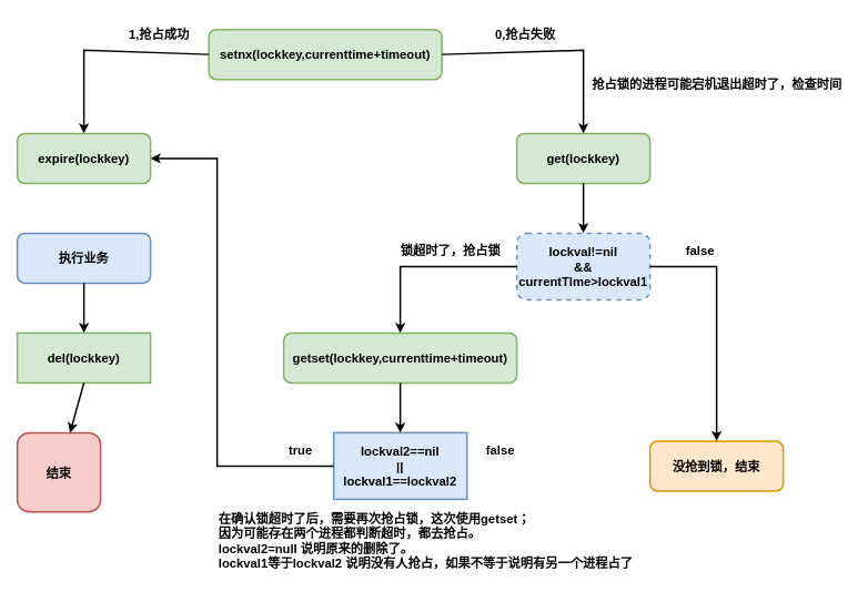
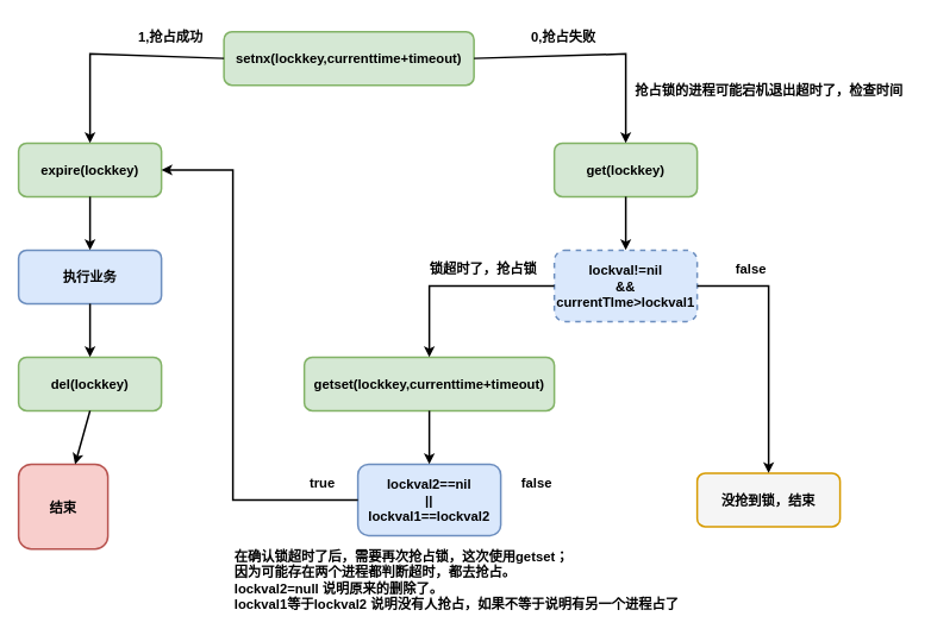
  <mxCell id="0" />
  <mxCell id="1" parent="0" />
  <mxCell id="2" value="&lt;span style=&quot;font-size: 15px; font-weight: 700;&quot;&gt;setnx(lockkey,currenttime+timeout)&lt;/span&gt;" style="rounded=1;whiteSpace=wrap;html=1;strokeWidth=2;fillWeight=4;hachureGap=8;hachureAngle=45;fillColor=#d5e8d4;strokeColor=#82b366;" vertex="1" parent="1"><mxGeometry x="250" y="35" width="280" height="60" as="geometry" /></mxCell>
  <mxCell id="3" value="&lt;span style=&quot;font-size: 15px; font-weight: 700;&quot;&gt;expire(lockkey)&lt;/span&gt;" style="rounded=1;whiteSpace=wrap;html=1;strokeWidth=2;fillWeight=4;hachureGap=8;hachureAngle=45;fillColor=#d5e8d4;strokeColor=#82b366;" vertex="1" parent="1"><mxGeometry x="20" y="160" width="160" height="60" as="geometry" /></mxCell>
  <mxCell id="4" value="&lt;span style=&quot;font-size: 15px;&quot;&gt;&lt;b&gt;执行业务&lt;/b&gt;&lt;/span&gt;" style="rounded=1;whiteSpace=wrap;html=1;strokeWidth=2;fillWeight=4;hachureGap=8;hachureAngle=45;fillColor=#dae8fc;strokeColor=#6c8ebf;" vertex="1" parent="1"><mxGeometry x="20" y="280" width="160" height="60" as="geometry" /></mxCell>
- <mxCell id="5" value="&lt;span style=&quot;font-size: 15px;&quot;&gt;&lt;b&gt;del(lockkey)&lt;/b&gt;&lt;/span&gt;" style="whiteSpace=wrap;html=1;strokeWidth=2;fillWeight=4;hachureGap=8;hachureAngle=45;fillColor=#d5e8d4;strokeColor=#82b366;rounded=0;" vertex="1" parent="1"><mxGeometry x="20" y="400" width="160" height="60" as="geometry" /></mxCell>
+ <mxCell id="5" value="&lt;span style=&quot;font-size: 15px;&quot;&gt;&lt;b&gt;del(lockkey)&lt;/b&gt;&lt;/span&gt;" style="rounded=1;whiteSpace=wrap;html=1;strokeWidth=2;fillWeight=4;hachureGap=8;hachureAngle=45;fillColor=#d5e8d4;strokeColor=#82b366;" vertex="1" parent="1"><mxGeometry x="20" y="400" width="160" height="60" as="geometry" /></mxCell>
  <mxCell id="6" value="&lt;span style=&quot;font-size: 15px;&quot;&gt;&lt;b&gt;结束&lt;/b&gt;&lt;/span&gt;" style="rounded=1;whiteSpace=wrap;html=1;strokeWidth=2;fillWeight=4;hachureGap=8;hachureAngle=45;fillColor=#f8cecc;strokeColor=#b85450;" vertex="1" parent="1"><mxGeometry x="20" y="520" width="100" height="95" as="geometry" /></mxCell>
+ <mxCell id="7" value="" style="endArrow=classic;html=1;rounded=0;fontSize=15;strokeWidth=2;exitX=0.5;exitY=1;exitDx=0;exitDy=0;entryX=0.5;entryY=0;entryDx=0;entryDy=0;" edge="1" parent="1" source="3" target="4"><mxGeometry width="50" height="50" relative="1" as="geometry"><mxPoint x="740" y="200" as="sourcePoint" /><mxPoint x="790" y="150" as="targetPoint" /></mxGeometry></mxCell>
  <mxCell id="8" value="" style="endArrow=classic;html=1;rounded=0;sketch=0;strokeWidth=2;fontSize=15;exitX=0.5;exitY=1;exitDx=0;exitDy=0;entryX=0.5;entryY=0;entryDx=0;entryDy=0;" edge="1" parent="1" source="4" target="5"><mxGeometry width="50" height="50" relative="1" as="geometry"><mxPoint x="290" y="370" as="sourcePoint" /><mxPoint x="340" y="320" as="targetPoint" /></mxGeometry></mxCell>
  <mxCell id="9" value="" style="endArrow=classic;html=1;rounded=0;sketch=0;strokeWidth=2;fontSize=15;exitX=0.5;exitY=1;exitDx=0;exitDy=0;" edge="1" parent="1" source="5" target="6"><mxGeometry width="50" height="50" relative="1" as="geometry"><mxPoint x="250" y="380" as="sourcePoint" /><mxPoint x="300" y="330" as="targetPoint" /></mxGeometry></mxCell>
  <mxCell id="10" value="" style="endArrow=classic;html=1;rounded=0;sketch=0;strokeWidth=2;fontSize=15;exitX=0;exitY=0.5;exitDx=0;exitDy=0;entryX=0.5;entryY=0;entryDx=0;entryDy=0;" edge="1" parent="1" source="2" target="3"><mxGeometry width="50" height="50" relative="1" as="geometry"><mxPoint x="420" y="290" as="sourcePoint" /><mxPoint x="470" y="240" as="targetPoint" /><Array as="points"><mxPoint x="100" y="60" /></Array></mxGeometry></mxCell>
  <mxCell id="11" value="&lt;span style=&quot;font-size: 15px; font-weight: 700;&quot;&gt;get(lockkey)&lt;/span&gt;" style="rounded=1;whiteSpace=wrap;html=1;strokeWidth=2;fillWeight=4;hachureGap=8;hachureAngle=45;fillColor=#d5e8d4;strokeColor=#82b366;" vertex="1" parent="1"><mxGeometry x="620" y="160" width="160" height="60" as="geometry" /></mxCell>
  <mxCell id="12" value="&lt;span style=&quot;font-size: 15px;&quot;&gt;&lt;b&gt;lockval!=nil&lt;br&gt;&amp;amp;&amp;amp;&lt;br&gt;currentTIme&amp;gt;lockval1&lt;/b&gt;&lt;/span&gt;" style="rounded=1;whiteSpace=wrap;html=1;strokeWidth=2;fillWeight=4;hachureGap=8;hachureAngle=45;fillColor=#dae8fc;strokeColor=#6c8ebf;dashed=1;" vertex="1" parent="1"><mxGeometry x="620" y="280" width="160" height="80" as="geometry" /></mxCell>
  <mxCell id="13" value="&lt;span style=&quot;font-size: 15px; font-weight: 700;&quot;&gt;getset(lockkey,currenttime+timeout)&lt;/span&gt;" style="rounded=1;whiteSpace=wrap;html=1;strokeWidth=2;fillWeight=4;hachureGap=8;hachureAngle=45;fillColor=#d5e8d4;strokeColor=#82b366;" vertex="1" parent="1"><mxGeometry x="340" y="400" width="280" height="60" as="geometry" /></mxCell>
- <mxCell id="14" value="&lt;span style=&quot;font-size: 15px;&quot;&gt;&lt;b&gt;没抢到锁，结束&lt;/b&gt;&lt;/span&gt;" style="rounded=1;whiteSpace=wrap;html=1;strokeWidth=2;fillWeight=4;hachureGap=8;hachureAngle=45;fillColor=#ffe6cc;strokeColor=#d79b00;" vertex="1" parent="1"><mxGeometry x="780" y="530" width="160" height="60" as="geometry" /></mxCell>
+ <mxCell id="14" value="&lt;span style=&quot;font-size: 15px;&quot;&gt;&lt;b&gt;没抢到锁，结束&lt;/b&gt;&lt;/span&gt;" style="rounded=1;whiteSpace=wrap;html=1;strokeWidth=2;fillWeight=4;hachureGap=8;hachureAngle=45;fillColor=#f5f5f5;strokeColor=#d79b00;" vertex="1" parent="1"><mxGeometry x="780" y="530" width="160" height="60" as="geometry" /></mxCell>
  <mxCell id="15" value="" style="endArrow=classic;html=1;rounded=0;sketch=0;strokeWidth=2;fontSize=15;exitX=1;exitY=0.5;exitDx=0;exitDy=0;entryX=0.5;entryY=0;entryDx=0;entryDy=0;" edge="1" parent="1" source="2" target="11"><mxGeometry width="50" height="50" relative="1" as="geometry"><mxPoint x="360" y="260" as="sourcePoint" /><mxPoint x="410" y="210" as="targetPoint" /><Array as="points"><mxPoint x="700" y="60" /></Array></mxGeometry></mxCell>
  <mxCell id="16" value="" style="endArrow=classic;html=1;rounded=0;sketch=0;strokeWidth=2;fontSize=15;exitX=0.5;exitY=1;exitDx=0;exitDy=0;entryX=0.5;entryY=0;entryDx=0;entryDy=0;" edge="1" parent="1" source="11" target="12"><mxGeometry width="50" height="50" relative="1" as="geometry"><mxPoint x="490" y="300" as="sourcePoint" /><mxPoint x="540" y="250" as="targetPoint" /></mxGeometry></mxCell>
  <mxCell id="17" value="" style="endArrow=classic;html=1;rounded=0;sketch=0;strokeWidth=2;fontSize=15;exitX=0;exitY=0.5;exitDx=0;exitDy=0;entryX=0.5;entryY=0;entryDx=0;entryDy=0;" edge="1" parent="1" source="12" target="13"><mxGeometry width="50" height="50" relative="1" as="geometry"><mxPoint x="320" y="330" as="sourcePoint" /><mxPoint x="370" y="280" as="targetPoint" /><Array as="points"><mxPoint x="480" y="320" /></Array></mxGeometry></mxCell>
- <mxCell id="18" value="&lt;span style=&quot;font-size: 15px;&quot;&gt;&lt;b&gt;lockval2==nil&lt;br&gt;||&lt;br&gt;lockval1==lockval2&lt;/b&gt;&lt;/span&gt;" style="whiteSpace=wrap;html=1;strokeWidth=2;fillWeight=4;hachureGap=8;hachureAngle=45;fillColor=#dae8fc;strokeColor=#6c8ebf;rounded=0;" vertex="1" parent="1"><mxGeometry x="400" y="520" width="160" height="80" as="geometry" /></mxCell>
+ <mxCell id="18" value="&lt;span style=&quot;font-size: 15px;&quot;&gt;&lt;b&gt;lockval2==nil&lt;br&gt;||&lt;br&gt;lockval1==lockval2&lt;/b&gt;&lt;/span&gt;" style="rounded=1;whiteSpace=wrap;html=1;strokeWidth=2;fillWeight=4;hachureGap=8;hachureAngle=45;fillColor=#dae8fc;strokeColor=#6c8ebf;" vertex="1" parent="1"><mxGeometry x="400" y="520" width="160" height="80" as="geometry" /></mxCell>
  <mxCell id="19" value="" style="endArrow=classic;html=1;rounded=0;sketch=0;strokeWidth=2;fontSize=15;exitX=0.5;exitY=1;exitDx=0;exitDy=0;entryX=0.5;entryY=0;entryDx=0;entryDy=0;" edge="1" parent="1" source="13" target="18"><mxGeometry width="50" height="50" relative="1" as="geometry"><mxPoint x="460" y="490" as="sourcePoint" /><mxPoint x="510" y="440" as="targetPoint" /></mxGeometry></mxCell>
  <mxCell id="20" value="" style="endArrow=classic;html=1;rounded=0;sketch=0;strokeWidth=2;fontSize=15;entryX=1;entryY=0.5;entryDx=0;entryDy=0;exitX=0;exitY=0.5;exitDx=0;exitDy=0;" edge="1" parent="1" source="18" target="3"><mxGeometry width="50" height="50" relative="1" as="geometry"><mxPoint x="190" y="270" as="sourcePoint" /><mxPoint x="240" y="220" as="targetPoint" /><Array as="points"><mxPoint x="260" y="560" /><mxPoint x="260" y="190" /></Array></mxGeometry></mxCell>
  <mxCell id="21" value="" style="endArrow=classic;html=1;rounded=0;sketch=0;strokeWidth=2;fontSize=15;exitX=1;exitY=0.5;exitDx=0;exitDy=0;entryX=0.5;entryY=0;entryDx=0;entryDy=0;" edge="1" parent="1" source="12" target="14"><mxGeometry width="50" height="50" relative="1" as="geometry"><mxPoint x="800" y="550" as="sourcePoint" /><mxPoint x="850" y="500" as="targetPoint" /><Array as="points"><mxPoint x="860" y="320" /></Array></mxGeometry></mxCell>
  <mxCell id="22" value="1,抢占成功" style="text;strokeColor=none;fillColor=none;html=1;fontSize=15;fontStyle=1;verticalAlign=middle;align=center;sketch=0;fillStyle=auto;" vertex="1" parent="1"><mxGeometry x="140" y="20" width="100" height="40" as="geometry" /></mxCell>
  <mxCell id="23" value="0,抢占失败" style="text;strokeColor=none;fillColor=none;html=1;fontSize=15;fontStyle=1;verticalAlign=middle;align=center;sketch=0;fillStyle=auto;" vertex="1" parent="1"><mxGeometry x="580" y="20" width="100" height="40" as="geometry" /></mxCell>
  <mxCell id="24" value="抢占锁的进程可能宕机退出超时了，检查时间" style="text;strokeColor=none;fillColor=none;html=1;fontSize=15;fontStyle=1;verticalAlign=middle;align=center;sketch=0;fillStyle=auto;" vertex="1" parent="1"><mxGeometry x="700" y="80" width="320" height="40" as="geometry" /></mxCell>
  <mxCell id="25" value="锁超时了，抢占锁" style="text;strokeColor=none;fillColor=none;html=1;fontSize=15;fontStyle=1;verticalAlign=middle;align=center;sketch=0;fillStyle=auto;" vertex="1" parent="1"><mxGeometry x="480" y="280" width="120" height="40" as="geometry" /></mxCell>
  <mxCell id="26" value="在确认锁超时了后，需要再次抢占锁，这次使用getset；&lt;br&gt;因为可能存在两个进程都判断超时，都去抢占。&lt;br&gt;lockval2=null 说明原来的删除了。&lt;br&gt;lockval1等于lockval2 说明没有人抢占，如果不等于说明有另一个进程占了" style="text;strokeColor=none;fillColor=none;html=1;fontSize=15;fontStyle=1;verticalAlign=middle;align=left;sketch=0;fillStyle=auto;" vertex="1" parent="1"><mxGeometry x="260" y="610" width="520" height="80" as="geometry" /></mxCell>
  <mxCell id="27" value="false" style="text;strokeColor=none;fillColor=none;html=1;fontSize=15;fontStyle=1;verticalAlign=middle;align=center;sketch=0;fillStyle=auto;" vertex="1" parent="1"><mxGeometry x="820" y="280" width="40" height="40" as="geometry" /></mxCell>
  <mxCell id="28" value="false" style="text;strokeColor=none;fillColor=none;html=1;fontSize=15;fontStyle=1;verticalAlign=middle;align=center;sketch=0;fillStyle=auto;" vertex="1" parent="1"><mxGeometry x="580" y="520" width="40" height="40" as="geometry" /></mxCell>
  <mxCell id="29" value="true" style="text;strokeColor=none;fillColor=none;html=1;fontSize=15;fontStyle=1;verticalAlign=middle;align=center;sketch=0;fillStyle=auto;" vertex="1" parent="1"><mxGeometry x="340" y="520" width="40" height="40" as="geometry" /></mxCell>
